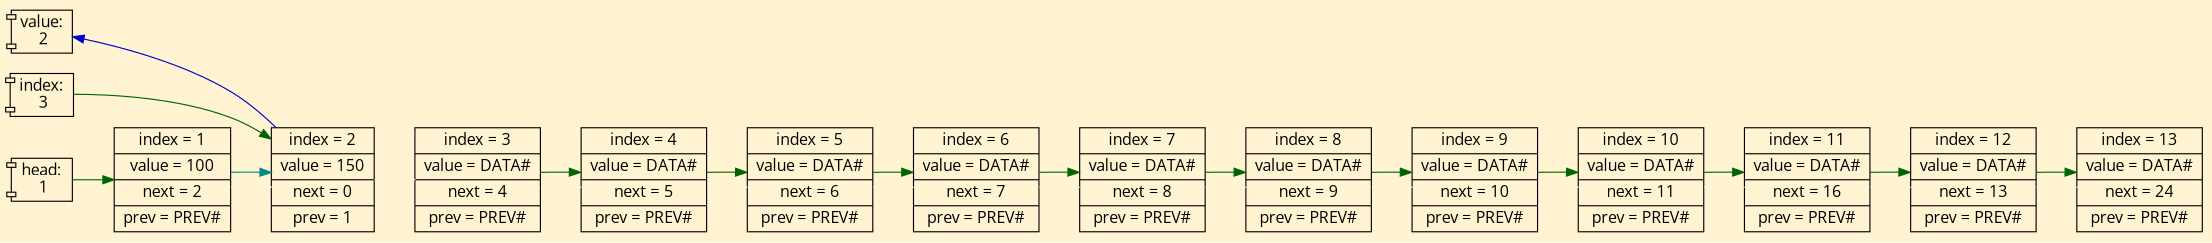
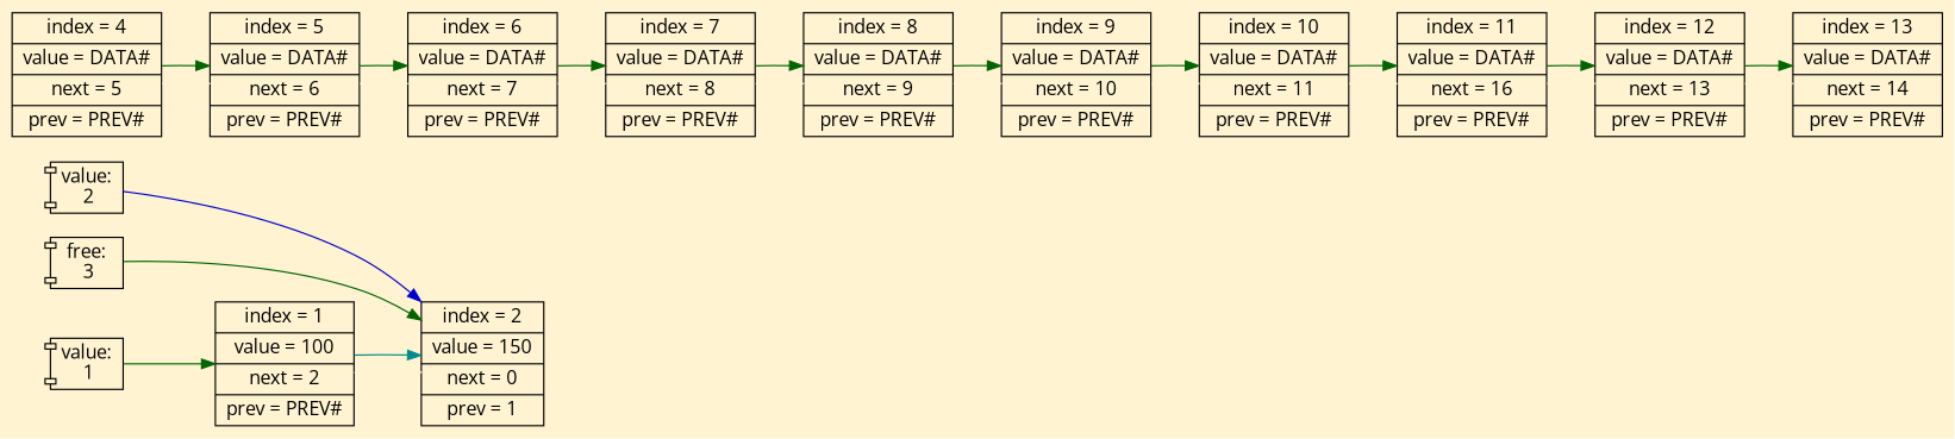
  digraph {
    bgcolor="#FFF3D1"
    fontname="Open Sans"
    rankdir=LR
    node [fontname="Open Sans" shape=record]
    edge [color=darkgreen fontname="Open Sans" weight=1]
    n1 [label="value:\n 2" shape=component]
-   n2 [label="index:\n 3" shape=component]
-   n3 [label="head:\n 1" shape=component]
+   n2 [label="free:\n 3" shape=component]
+   n3 [label="value:\n 1" shape=component]
    n4 [label="index = 2 | value = 150 | next = 0 | prev = 1"]
    n5 [label="index = 1 | value = 100 | next = 2 | prev = PREV#"]
-   n6 [label="index = 3 | value = DATA# | next = 4 | prev = PREV#"]
    n7 [label="index = 4 | value = DATA# | next = 5 | prev = PREV#"]
    n8 [label="index = 5 | value = DATA# | next = 6 | prev = PREV#"]
    n9 [label="index = 6 | value = DATA# | next = 7 | prev = PREV#"]
    n10 [label="index = 7 | value = DATA# | next = 8 | prev = PREV#"]
    n11 [label="index = 8 | value = DATA# | next = 9 | prev = PREV#"]
    n12 [label="index = 9 | value = DATA# | next = 10 | prev = PREV#"]
    n13 [label="index = 10 | value = DATA# | next = 11 | prev = PREV#"]
    n14 [label="index = 11 | value = DATA# | next = 16 | prev = PREV#"]
    n15 [label="index = 12 | value = DATA# | next = 13 | prev = PREV#"]
-   n16 [label="index = 13 | value = DATA# | next = 24 | prev = PREV#"]
+   n16 [label="index = 13 | value = DATA# | next = 14 | prev = PREV#"]
    subgraph sub_1 {
      rank=same
      n1
      n2
      n3
    }
    subgraph cluster_2 {
      color=lightgrey
      label="process #1"
      style=filled
    }
-   n4 -> n1 [color="#0000CC"]
+   n1 -> n4 [color="#0000CC"]
    n2 -> n4
    n3 -> n5
-   n4 -> n6 [color="#FFF3D1" weight=1000]
    n5 -> n4 [color="#FFF3D1" weight=1000]
    n5 -> n4 [color=darkcyan]
-   n6 -> n7 [color="#FFF3D1" weight=1000]
-   n6 -> n7
    n7 -> n8 [color="#FFF3D1" weight=1000]
    n7 -> n8
    n8 -> n9 [color="#FFF3D1" weight=1000]
    n8 -> n9
    n9 -> n10 [color="#FFF3D1" weight=1000]
    n9 -> n10
    n10 -> n11 [color="#FFF3D1" weight=1000]
    n10 -> n11
    n11 -> n12 [color="#FFF3D1" weight=1000]
    n11 -> n12
    n12 -> n13 [color="#FFF3D1" weight=1000]
    n12 -> n13
    n13 -> n14 [color="#FFF3D1" weight=1000]
    n13 -> n14
    n14 -> n15 [color="#FFF3D1" weight=1000]
    n14 -> n15
    n15 -> n16 [color="#FFF3D1" weight=1000]
    n15 -> n16
  }
